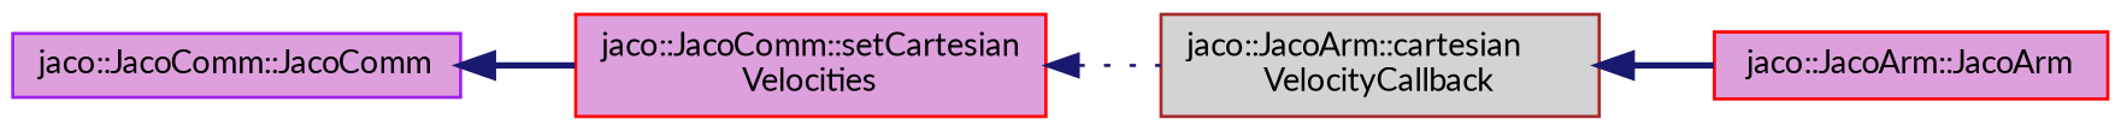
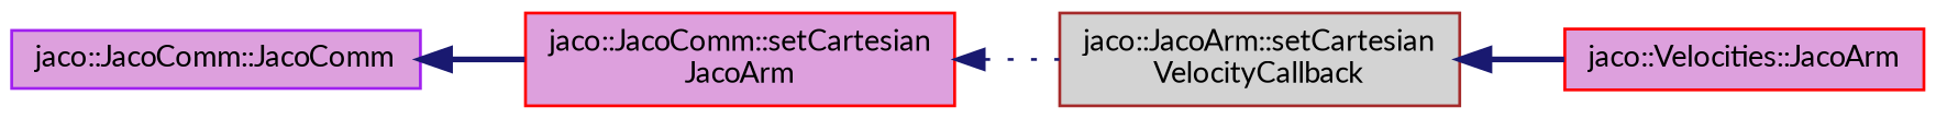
  digraph {
    fontname=Lato
    rankdir=LR
    node [color=red fillcolor=plum fontname=Lato fontsize=10 shape=record style=filled]
    edge [color=midnightblue dir=back fontname=Lato fontsize=10 labelfontname=Helvetica labelfontsize=10 style=bold]
-   n1 [fontcolor=black height=0.2 label="jaco::JacoComm::setCartesian\lVelocities" width=0.4]
-   n2 [color=brown fillcolor=lightgrey height=0.2 label="jaco::JacoArm::cartesian\lVelocityCallback" width=0.4]
-   n3 [height=0.2 label="jaco::JacoArm::JacoArm" width=0.4]
+   n1 [fontcolor=black height=0.2 label="jaco::JacoComm::setCartesian\lJacoArm" width=0.4]
+   n2 [color=brown fillcolor=lightgrey height=0.2 label="jaco::JacoArm::setCartesian\lVelocityCallback" width=0.4]
+   n3 [height=0.2 label="jaco::Velocities::JacoArm" width=0.4]
    n4 [color=purple height=0.2 label="jaco::JacoComm::JacoComm" width=0.4]
    n1 -> n2 [style=dotted]
    n2 -> n3
    n4 -> n1
  }
